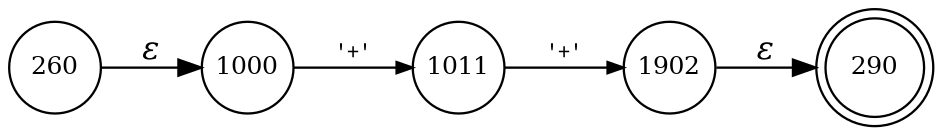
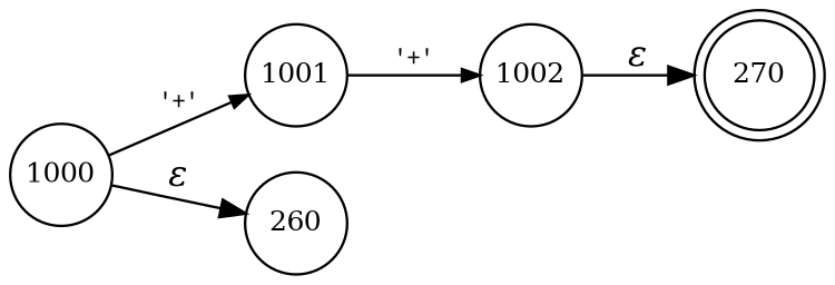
  digraph {
    rankdir=LR
    node [fixedsize=true fontsize=11 shape=circle peripheries=1]
    edge [fontname=Courier]
-   n1 [label=290 shape=doublecircle width=.6 peripheries=""]
+   n1 [label=270 shape=doublecircle width=.6 peripheries=""]
    n2 [label=1000 width=.55]
-   n3 [label=1011 width=.55]
-   n4 [label=1902 width=.55]
+   n3 [label=1001 width=.55]
+   n4 [label=1002 width=.55]
    n5 [label=260 width=.55]
    n2 -> n3 [arrowhead=normal arrowsize=.7 fontsize=11 label="'+'"]
    n3 -> n4 [arrowhead=normal arrowsize=.7 fontsize=11 label="'+'"]
    n4 -> n1 [fontname="Times-Italic" label="&epsilon;"]
-   n5 -> n2 [fontname="Times-Italic" label="&epsilon;"]
+   n2 -> n5 [fontname="Times-Italic" label="&epsilon;"]
  }
